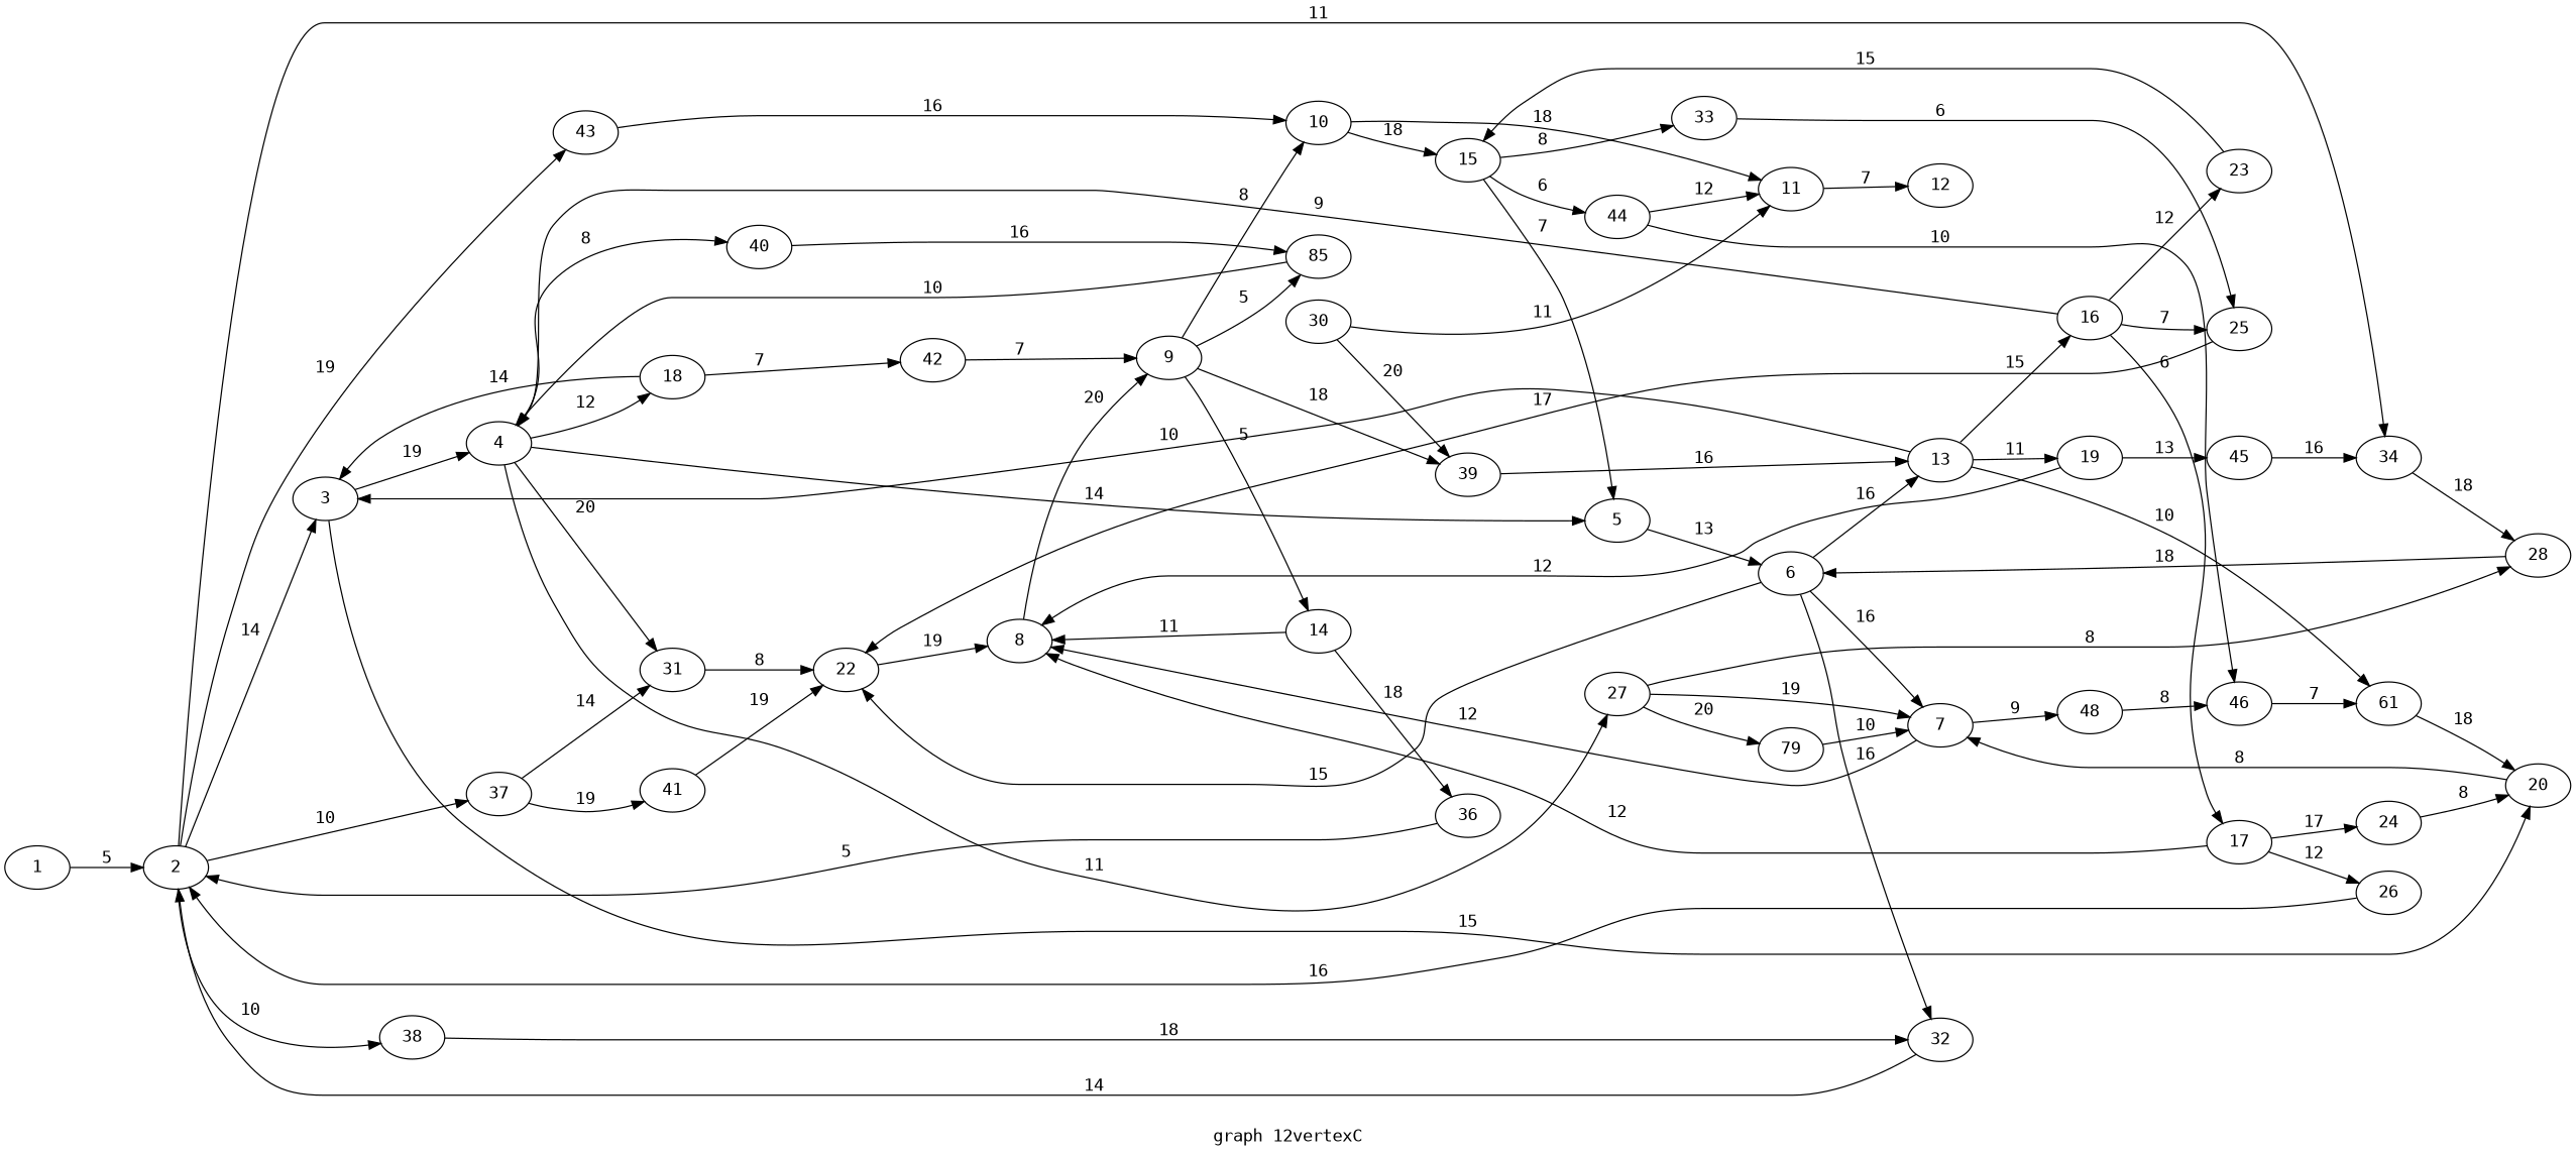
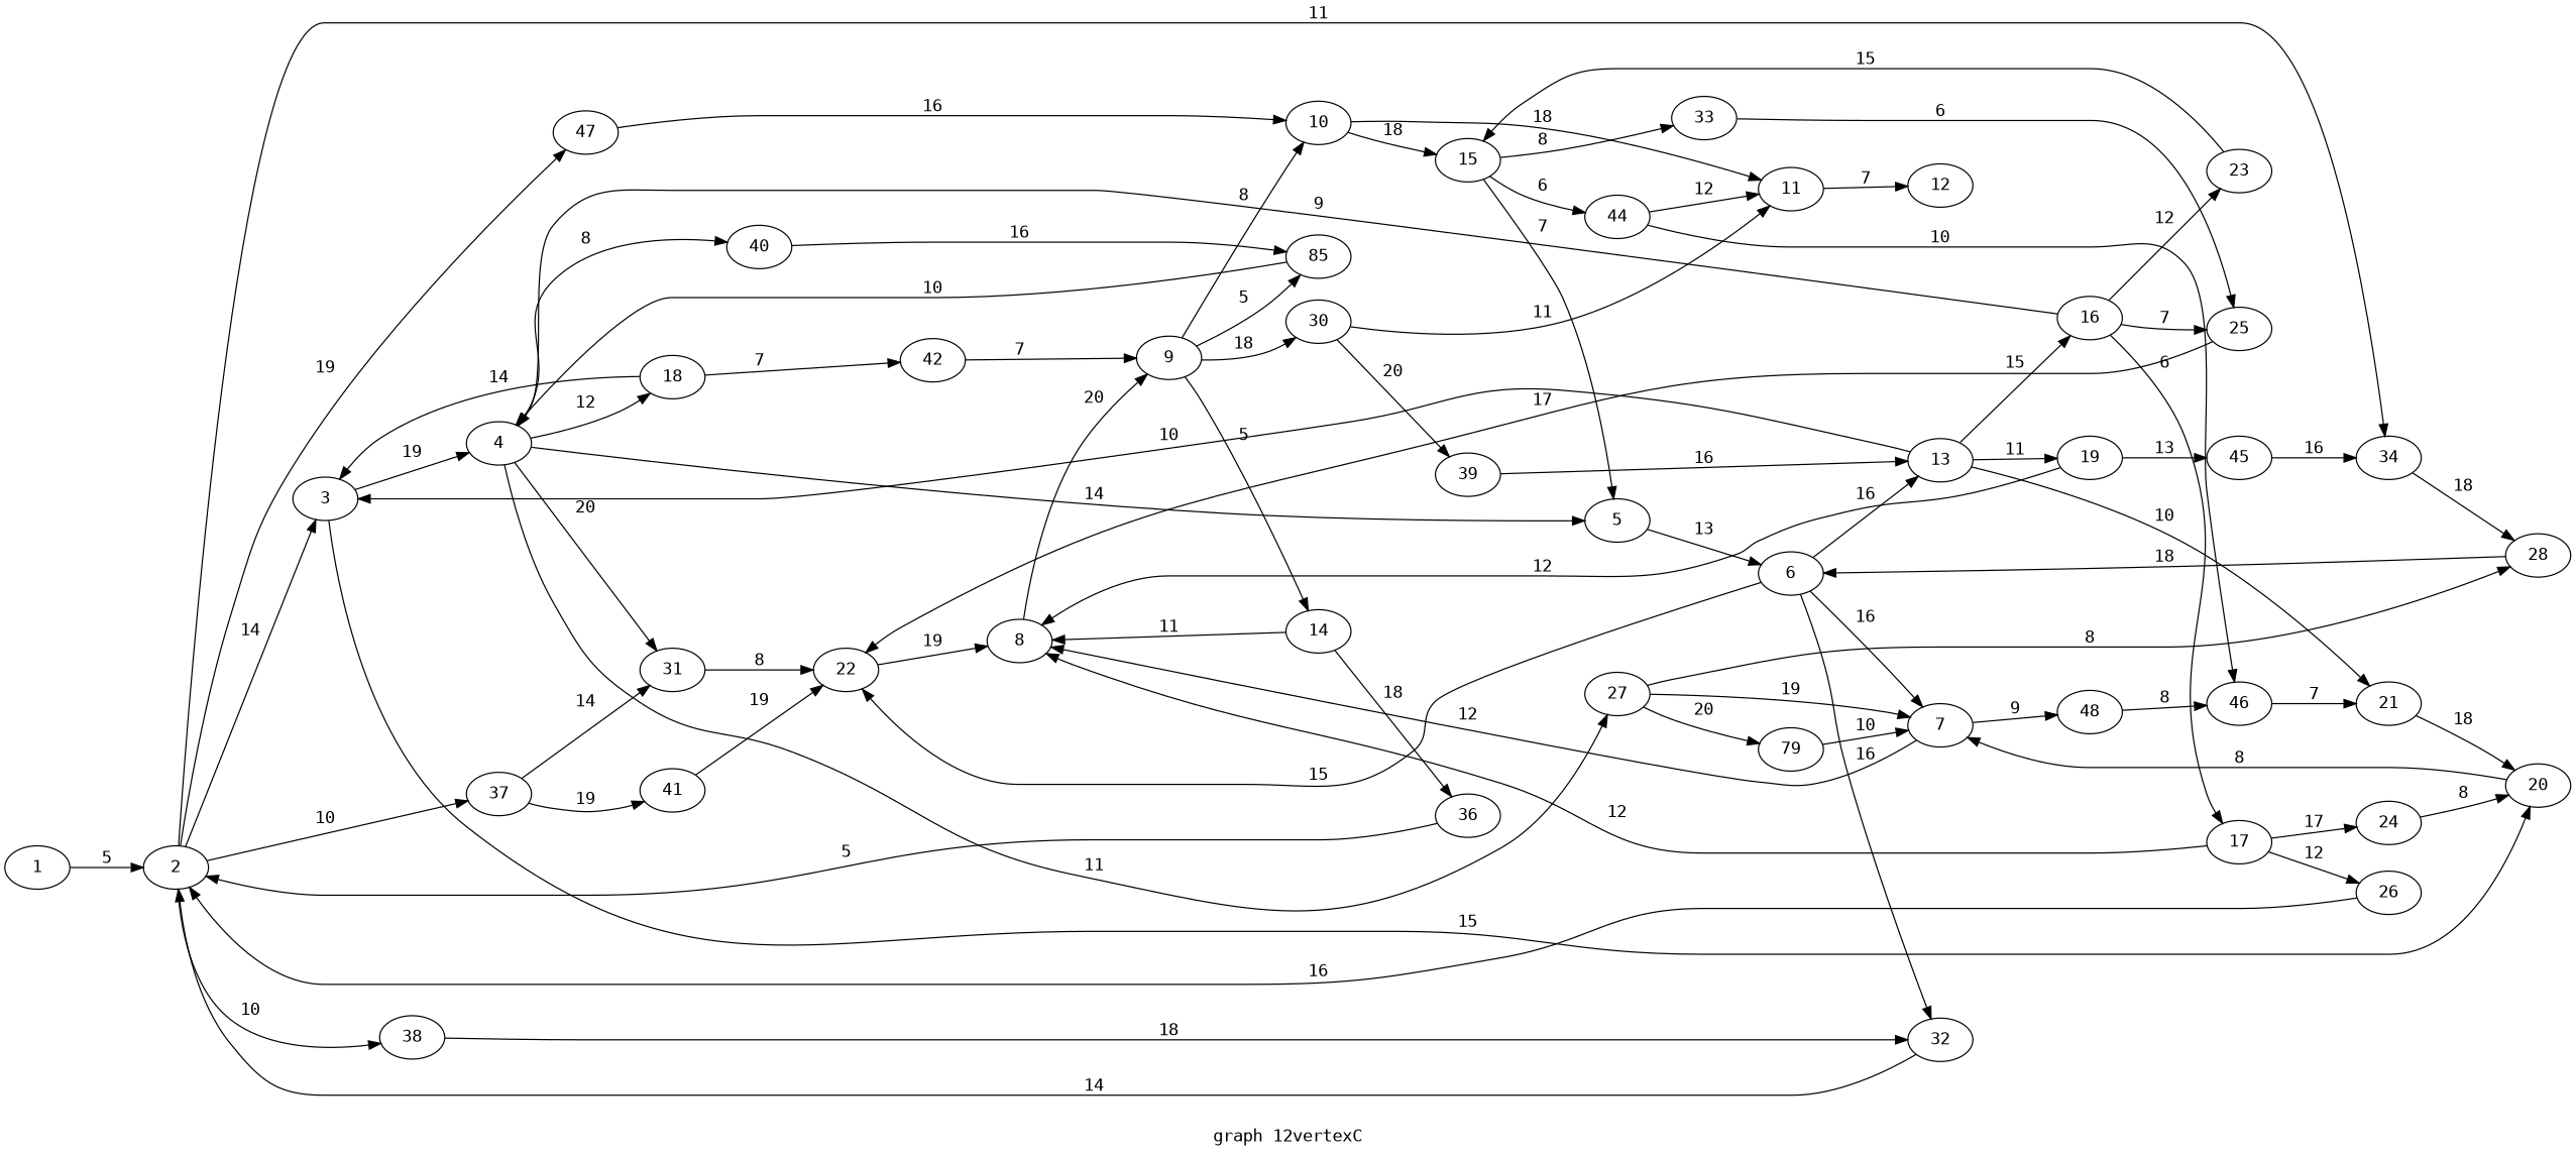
  digraph {
    fontname="DejaVu Sans Mono"
    label="graph 12vertexC"
    rankdir=LR
    node [fontname="DejaVu Sans Mono"]
    edge [fontname="DejaVu Sans Mono"]
    1
    2
    3
    34
    37
    38
-   43
+   43 [label=47]
    4
    20
    28
    31
    41
    32
    10
    5
    18
    27
    40
    7
    6
    42
    n22 [label=79]
    22
    n24 [label=85]
    13
    8
    48
    16
    19
-   21 [label=61]
+   21
    9
    46
    14
    30
    11
    15
    36
    39
    12
    33
    44
    17
    23
    25
    45
    24
    26
    1 -> 2 [label=" 5 "]
    2 -> 3 [label=" 14 "]
    2 -> 34 [label=" 11 "]
    2 -> 37 [label=" 10 "]
    2 -> 38 [label=" 10 "]
    2 -> 43 [label=" 19 "]
    3 -> 4 [label=" 19 "]
    3 -> 20 [label=" 15 "]
    34 -> 28 [label=" 18 "]
    37 -> 31 [label=" 14 "]
    37 -> 41 [label=" 19 "]
    38 -> 32 [label=" 18 "]
    43 -> 10 [label=" 16 "]
    4 -> 31 [label=" 20 "]
    4 -> 5 [label=" 14 "]
    4 -> 18 [label=" 12 "]
    4 -> 27 [label=" 11 "]
    4 -> 40 [label=" 8 "]
    20 -> 7 [label=" 8 "]
    28 -> 6 [label=" 18 "]
    31 -> 22 [label=" 8 "]
    41 -> 22 [label=" 19 "]
    32 -> 2 [label=" 14 "]
    10 -> 11 [label=" 18 "]
    10 -> 15 [label=" 18 "]
    5 -> 6 [label=" 13 "]
    18 -> 3 [label=" 14 "]
    18 -> 42 [label=" 7 "]
    27 -> 28 [label=" 8 "]
    27 -> 7 [label=" 19 "]
    27 -> n22 [label=" 20 "]
    40 -> n24 [label=" 16 "]
    7 -> 8 [label=" 12 "]
    7 -> 48 [label=" 9 "]
    6 -> 32 [label=" 16 "]
    6 -> 7 [label=" 16 "]
    6 -> 22 [label=" 15 "]
    6 -> 13 [label=" 16 "]
    42 -> 9 [label=" 7 "]
    n22 -> 7 [label=" 10 "]
    22 -> 8 [label=" 19 "]
    n24 -> 4 [label=" 10 "]
    13 -> 3 [label=" 10 "]
    13 -> 16 [label=" 15 "]
    13 -> 19 [label=" 11 "]
    13 -> 21 [label=" 10 "]
    8 -> 9 [label=" 20 "]
    48 -> 46 [label=" 8 "]
    16 -> 4 [label=" 9 "]
    16 -> 17 [label=" 6 "]
    16 -> 23 [label=" 12 "]
    16 -> 25 [label=" 7 "]
    19 -> 8 [label=" 12 "]
    19 -> 45 [label=" 13 "]
    21 -> 20 [label=" 18 "]
    9 -> 10 [label=" 8 "]
    9 -> n24 [label=" 5 "]
    9 -> 14 [label=" 5 "]
-   9 -> 39 [label=" 18 "]
+   9 -> 30 [label=" 18 "]
    46 -> 21 [label=" 7 "]
    14 -> 8 [label=" 11 "]
    14 -> 36 [label=" 18 "]
    30 -> 11 [label=" 11 "]
    30 -> 39 [label=" 20 "]
    11 -> 12 [label=" 7 "]
    15 -> 5 [label=" 7 "]
    15 -> 33 [label=" 8 "]
    15 -> 44 [label=" 6 "]
    36 -> 2 [label=" 5 "]
    39 -> 13 [label=" 16 "]
    33 -> 25 [label=" 6 "]
    44 -> 46 [label=" 10 "]
    44 -> 11 [label=" 12 "]
    17 -> 8 [label=" 12 "]
    17 -> 24 [label=" 17 "]
    17 -> 26 [label=" 12 "]
    23 -> 15 [label=" 15 "]
    25 -> 22 [label=" 17 "]
    45 -> 34 [label=" 16 "]
    24 -> 20 [label=" 8 "]
    26 -> 2 [label=" 16 "]
  }
